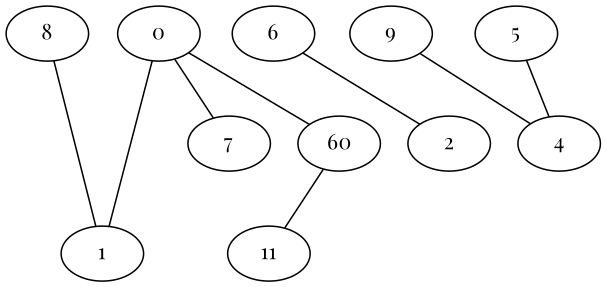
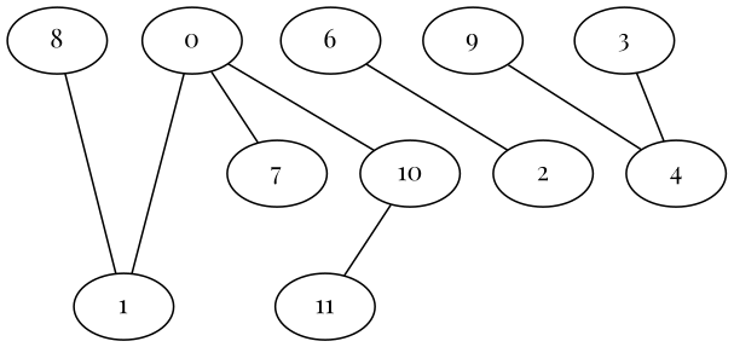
  strict graph {
    fontname="Playfair Display"
    node [fontname="Playfair Display" weight=0]
    edge [fontname="Playfair Display" weight=0]
    8
    1
    6
    2
    0
    7
-   10 [label=60]
+   10
    11
    9
    4
-   3 [label=5]
+   3
    8 -- 1
    6 -- 2
    0 -- 1
    0 -- 7
    0 -- 10
    10 -- 11
    9 -- 4
    3 -- 4
  }
